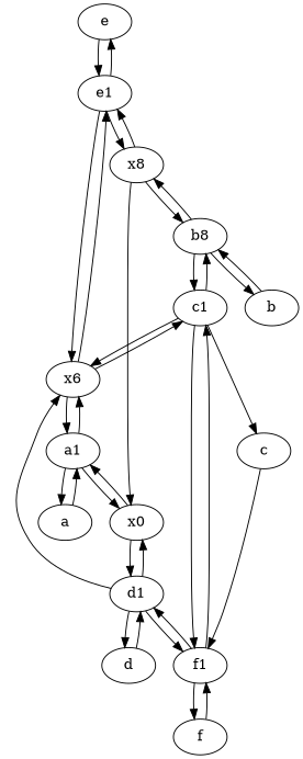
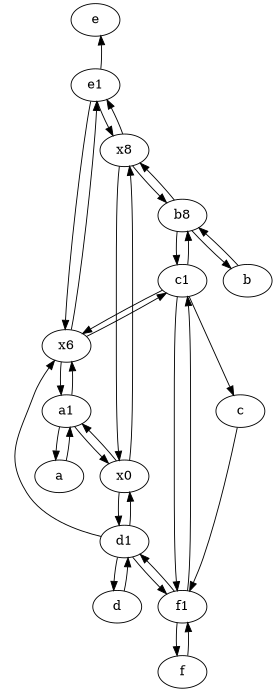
  digraph {
    e
    e1
    n3 [label=x6]
    n4 [label=x8]
    d1
    f1
    d
    x0
    c1
    f
    a1
    c
    n13 [label=b8]
    a
    b
-   e -> e1
    e1 -> e
    e1 -> n3
    e1 -> n4
    n3 -> e1
    n3 -> c1
    n3 -> a1
    n4 -> e1
    n4 -> x0
    n4 -> n13
    d1 -> n3
    d1 -> f1
    d1 -> d
    d1 -> x0
    f1 -> d1
    f1 -> c1
    f1 -> f
    d -> d1
+   x0 -> n4
    x0 -> d1
    x0 -> a1
    c1 -> n3
    c1 -> f1
    c1 -> c
    c1 -> n13
    f -> f1
    a1 -> n3
    a1 -> x0
    a1 -> a
    c -> f1
    n13 -> n4
    n13 -> c1
    n13 -> b
    a -> a1
    b -> n13
  }
